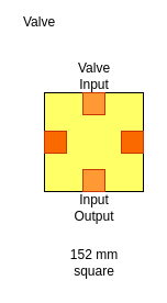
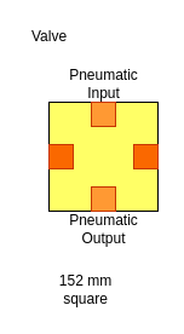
  <mxCell id="0" />
  <mxCell id="1" parent="0" />
  <mxCell id="2" value="" style="rounded=0;whiteSpace=wrap;html=1;fillColor=#FFFF66;" vertex="1" parent="1"><mxGeometry x="40" y="84" width="90" height="90" as="geometry" /></mxCell>
  <mxCell id="3" value="" style="whiteSpace=wrap;html=1;aspect=fixed;fillColor=#fa6800;strokeColor=#C73500;fontColor=#ffffff;" vertex="1" parent="1"><mxGeometry x="40" y="119" width="20" height="20" as="geometry" /></mxCell>
  <mxCell id="4" value="" style="whiteSpace=wrap;html=1;aspect=fixed;fillColor=#fa6800;strokeColor=#C73500;fontColor=#ffffff;" vertex="1" parent="1"><mxGeometry x="110" y="119" width="20" height="20" as="geometry" /></mxCell>
  <mxCell id="5" value="" style="whiteSpace=wrap;html=1;aspect=fixed;fillColor=#FF9933;strokeColor=#C73500;fontColor=#ffffff;" vertex="1" parent="1"><mxGeometry x="75" y="84" width="20" height="20" as="geometry" /></mxCell>
  <mxCell id="6" value="" style="whiteSpace=wrap;html=1;aspect=fixed;fillColor=#FF9933;strokeColor=#C73500;fontColor=#ffffff;" vertex="1" parent="1"><mxGeometry x="75" y="154" width="20" height="20" as="geometry" /></mxCell>
- <mxCell id="7" value="Valve&lt;br&gt;Input" style="text;html=1;align=center;verticalAlign=middle;resizable=0;points=[];;autosize=1;" vertex="1" parent="1"><mxGeometry x="50" y="54" width="70" height="30" as="geometry" /></mxCell>
- <mxCell id="8" value="Input&lt;br&gt;Output" style="text;html=1;align=center;verticalAlign=middle;resizable=0;points=[];;autosize=1;" vertex="1" parent="1"><mxGeometry x="50" y="174" width="70" height="30" as="geometry" /></mxCell>
- <mxCell id="9" value="Valve" style="text;html=1;align=center;verticalAlign=middle;resizable=0;points=[];;autosize=1;" vertex="1" parent="1"><mxGeometry x="15" y="10" width="40" height="20" as="geometry" /></mxCell>
- <mxCell id="10" value="152 mm&lt;br&gt;square" style="text;html=1;align=center;verticalAlign=middle;resizable=0;points=[];;autosize=1;" vertex="1" parent="1"><mxGeometry x="55" y="224" width="60" height="30" as="geometry" /></mxCell>
+ <mxCell id="7" value="Pneumatic&lt;br&gt;Input" style="text;html=1;align=center;verticalAlign=middle;resizable=0;points=[];;autosize=1;" vertex="1" parent="1"><mxGeometry x="50" y="54" width="70" height="30" as="geometry" /></mxCell>
+ <mxCell id="8" value="Pneumatic&lt;br&gt;Output" style="text;html=1;align=center;verticalAlign=middle;resizable=0;points=[];;autosize=1;" vertex="1" parent="1"><mxGeometry x="50" y="174" width="70" height="30" as="geometry" /></mxCell>
+ <mxCell id="9" value="Valve" style="text;html=1;align=center;verticalAlign=middle;resizable=0;points=[];;autosize=1;" vertex="1" parent="1"><mxGeometry x="20" y="20" width="40" height="20" as="geometry" /></mxCell>
+ <mxCell id="10" value="152 mm&lt;br&gt;square" style="text;html=1;align=center;verticalAlign=middle;resizable=0;points=[];;autosize=1;" vertex="1" parent="1"><mxGeometry x="40" y="224" width="60" height="30" as="geometry" /></mxCell>
